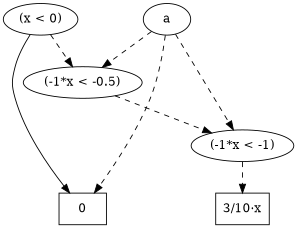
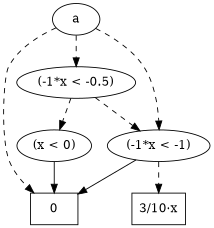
  digraph {
    rankdir=TB
    edge [style=dashed]
    n1 [label=a]
    n2 [label="(-1*x < -0.5)"]
    n3 [label=0 shape=box]
    n4 [label="3/10·x" shape=box]
    n5 [label="(-1*x < -1)"]
    n6 [label="(x < 0)"]
    subgraph sub_1 {
      rank=same
      n1
    }
    subgraph sub_2 {
      rank=same
      n2
    }
    subgraph sub_3 {
      rank=same
      n3
      n4
    }
    subgraph sub_4 {
      rank=same
      n5
    }
    subgraph sub_5 {
      rank=same
      n6
    }
    n1 -> n2
    n1 -> n3
    n1 -> n5
    n2 -> n5
-   n6 -> n2
+   n2 -> n6
+   n5 -> n3 [style=""]
    n5 -> n4
    n6 -> n3 [style=""]
  }
